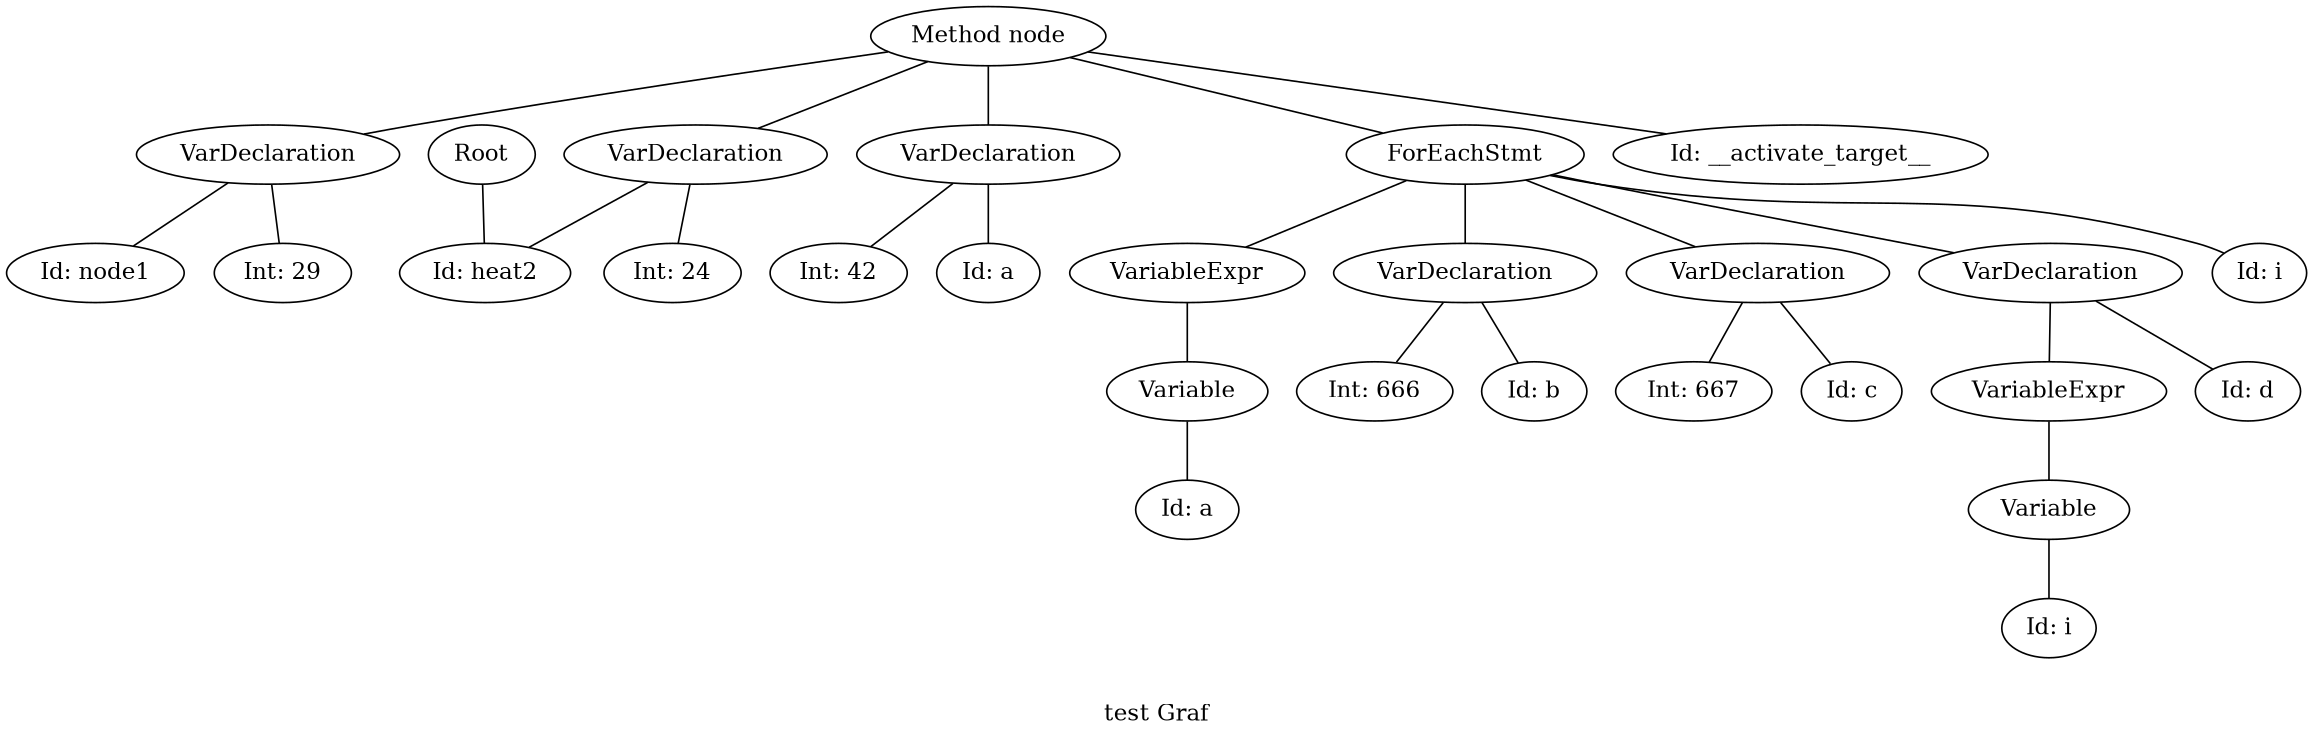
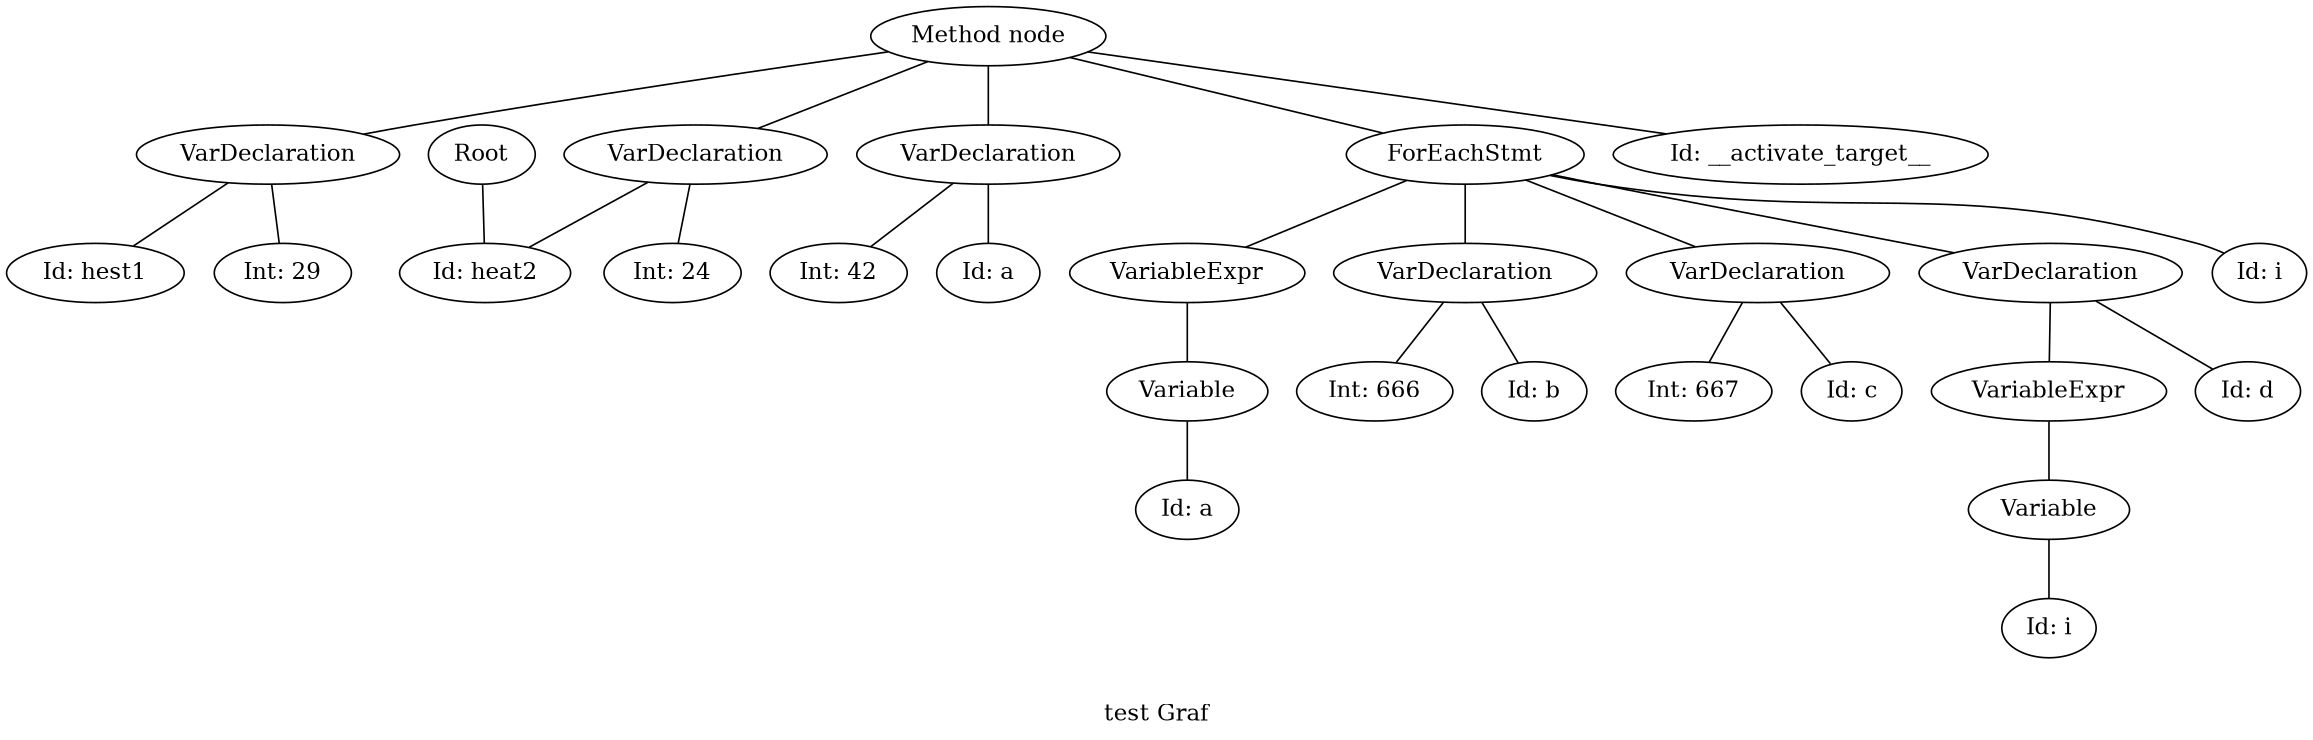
  graph {
    label="test Graf"
    n1 [label=Root]
    n2 [label="Id: heat2"]
    n3 [label="Method node"]
    n4 [label="Id: __activate_target__"]
    n5 [label=VarDeclaration]
    n6 [label=VarDeclaration]
    n7 [label=VarDeclaration]
    n8 [label=ForEachStmt]
-   n9 [label="Id: node1"]
+   n9 [label="Id: hest1"]
    n10 [label="Int: 29"]
    n11 [label="Id: a"]
    n12 [label="Int: 42"]
    n13 [label="Int: 24"]
    n14 [label="Id: i"]
    n15 [label=VariableExpr]
    n16 [label=VarDeclaration]
    n17 [label=VarDeclaration]
    n18 [label=VarDeclaration]
    n19 [label=Variable]
    n20 [label="Id: b"]
    n21 [label="Int: 666"]
    n22 [label="Id: c"]
    n23 [label="Int: 667"]
    n24 [label="Id: d"]
    n25 [label=VariableExpr]
    n26 [label="Id: a"]
    n27 [label=Variable]
    n28 [label="Id: i"]
    n1 -- n2
    n3 -- n4
    n3 -- n5
    n3 -- n6
    n3 -- n7
    n3 -- n8
    n5 -- n9
    n5 -- n10
    n6 -- n11
    n6 -- n12
    n7 -- n2
    n7 -- n13
    n8 -- n14
    n8 -- n15
    n8 -- n16
    n8 -- n17
    n8 -- n18
    n15 -- n19
    n16 -- n20
    n16 -- n21
    n17 -- n22
    n17 -- n23
    n18 -- n24
    n18 -- n25
    n19 -- n26
    n25 -- n27
    n27 -- n28
  }
